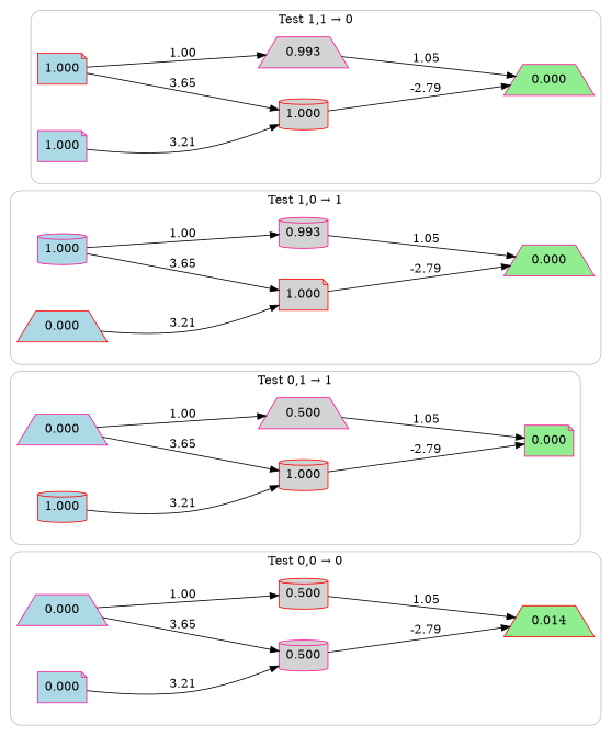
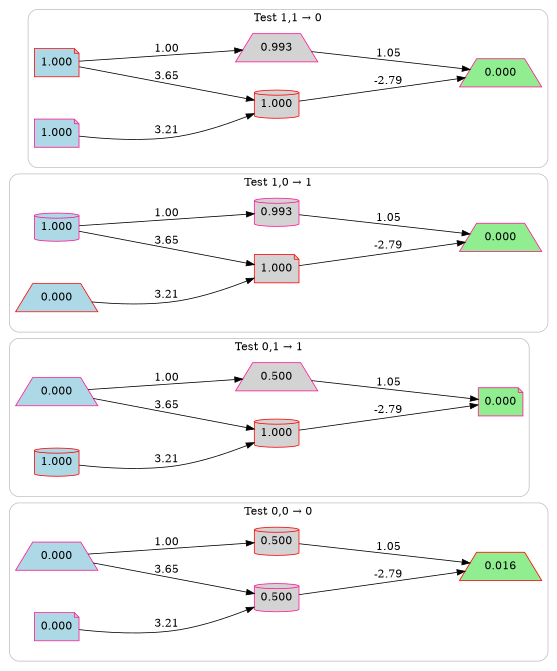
  digraph {
    compound=true
    nodesep=0.5
    rankdir=LR
    ranksep=2.0
    node [fillcolor=lightblue shape=trapezium style=filled color=deeppink]
    n1 [label=0.000]
    n2 [fillcolor=lightgray label=0.500 shape=cylinder]
    n3 [fillcolor=lightgray label=0.500 shape=cylinder color=red]
    n4 [label=0.000 shape=note]
-   n5 [fillcolor=lightgreen label=0.014 color=red]
+   n5 [fillcolor=lightgreen label=0.016 color=red]
    n6 [label=0.000]
    n7 [fillcolor=lightgray label=1.000 shape=cylinder color=red]
    n8 [fillcolor=lightgray label=0.500]
    n9 [label=1.000 shape=cylinder color=red]
    n10 [fillcolor=lightgreen label=0.000 shape=note]
    n11 [label=1.000 shape=cylinder]
    n12 [fillcolor=lightgray label=1.000 shape=note color=red]
    n13 [fillcolor=lightgray label=0.993 shape=cylinder]
    n14 [label=0.000 color=red]
    n15 [fillcolor=lightgreen label=0.000]
    n16 [label=1.000 shape=note color=red]
    n17 [fillcolor=lightgray label=1.000 shape=cylinder color=red]
    n18 [fillcolor=lightgray label=0.993]
    n19 [label=1.000 shape=note]
    n20 [fillcolor=lightgreen label=0.000]
    subgraph cluster_1 {
      color=gray
      label="Test 0,0 → 0"
      style=rounded
      n1
      n2
      n3
      n4
      n5
    }
    subgraph cluster_2 {
      color=gray
      label="Test 0,1 → 1"
      style=rounded
      n6
      n7
      n8
      n9
      n10
    }
    subgraph cluster_3 {
      color=gray
      label="Test 1,0 → 1"
      style=rounded
      n11
      n12
      n13
      n14
      n15
    }
    subgraph cluster_4 {
      color=gray
      label="Test 1,1 → 0"
      style=rounded
      n16
      n17
      n18
      n19
      n20
    }
    n1 -> n2 [label=3.65]
    n1 -> n3 [label=1.00]
    n2 -> n5 [label=-2.79]
    n3 -> n5 [label=1.05]
    n4 -> n2 [label=3.21]
    n6 -> n7 [label=3.65]
    n6 -> n8 [label=1.00]
    n7 -> n10 [label=-2.79]
    n8 -> n10 [label=1.05]
    n9 -> n7 [label=3.21]
    n11 -> n12 [label=3.65]
    n11 -> n13 [label=1.00]
    n12 -> n15 [label=-2.79]
    n13 -> n15 [label=1.05]
    n14 -> n12 [label=3.21]
    n16 -> n17 [label=3.65]
    n16 -> n18 [label=1.00]
    n17 -> n20 [label=-2.79]
    n18 -> n20 [label=1.05]
    n19 -> n17 [label=3.21]
  }
